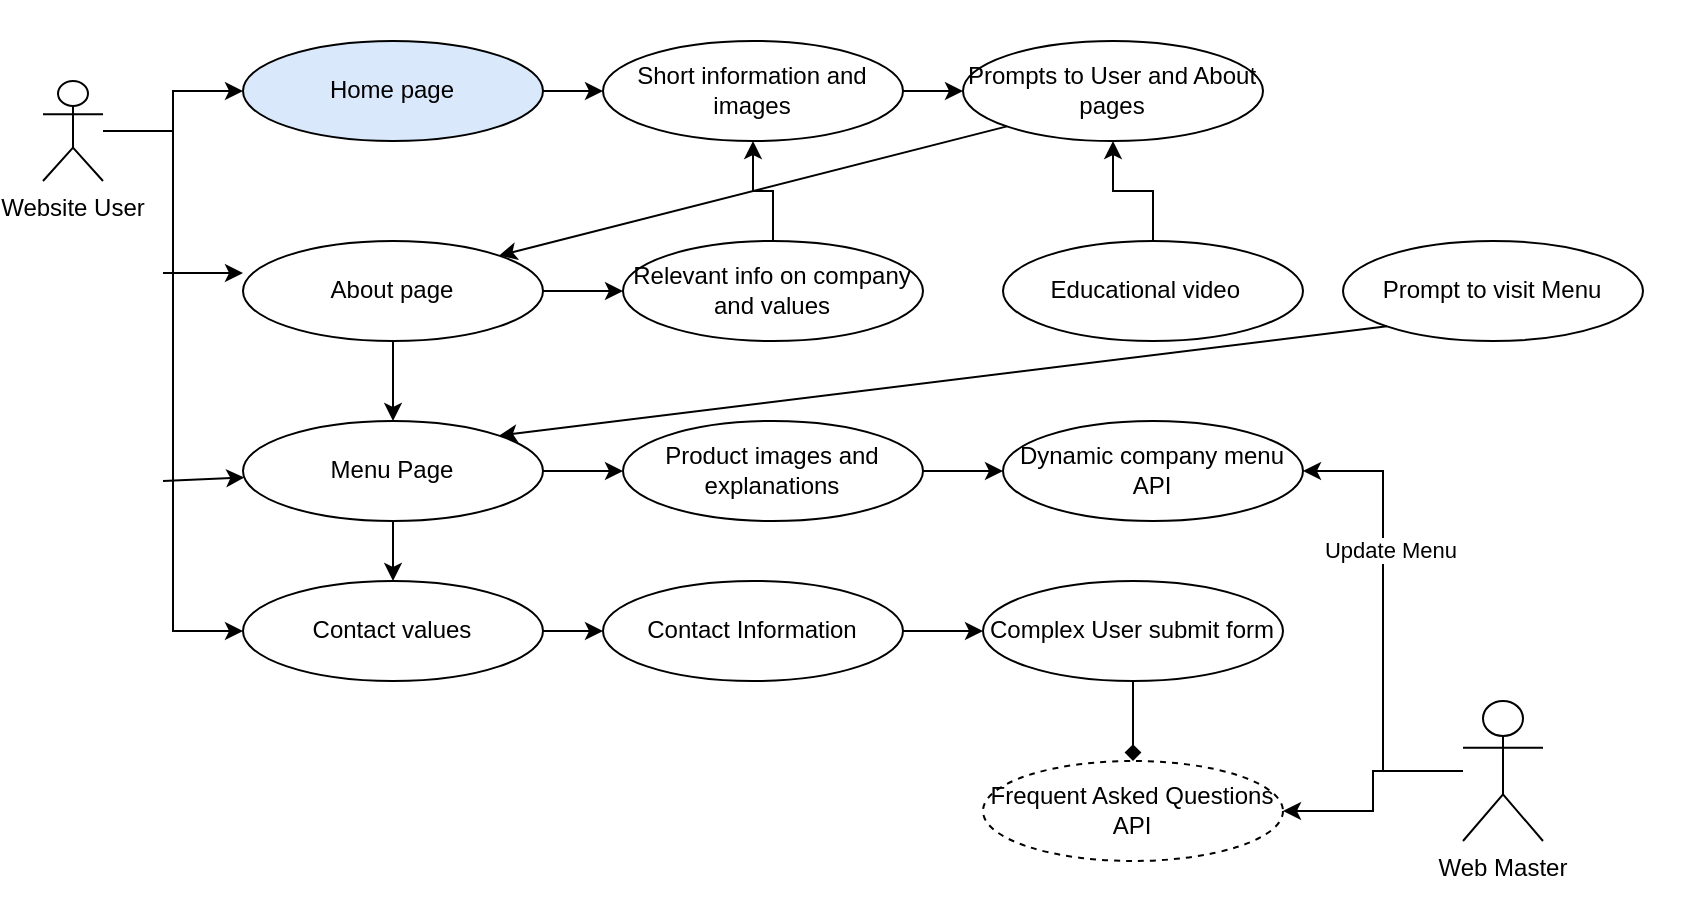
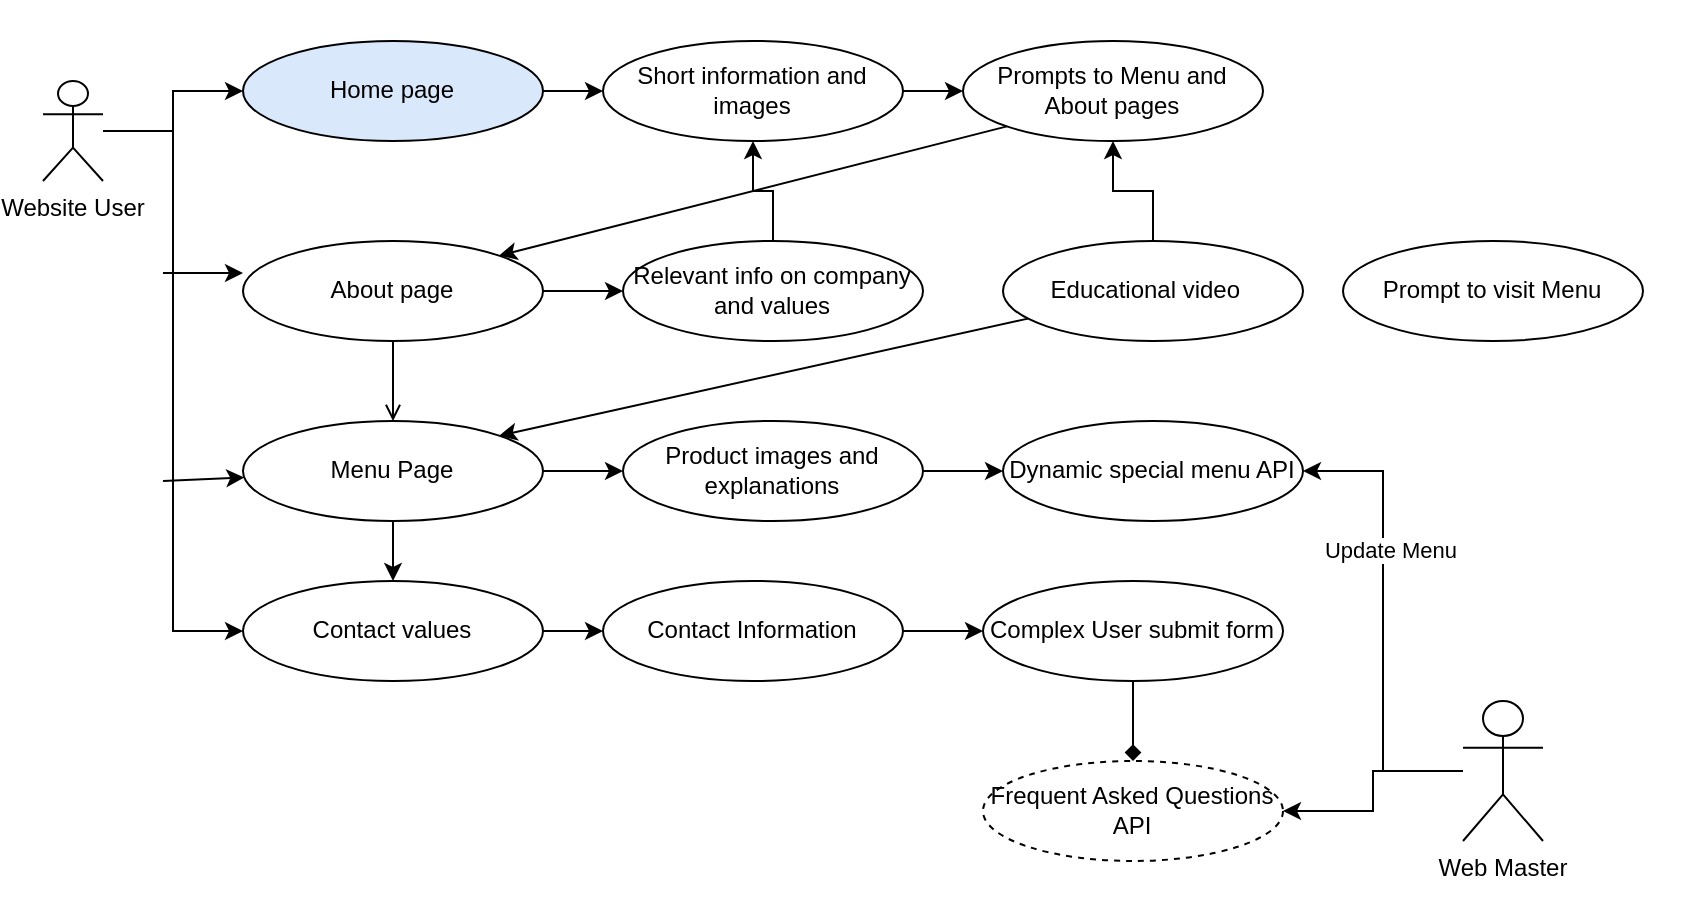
  <mxCell id="0" />
  <mxCell id="1" parent="0" />
  <mxCell id="2" style="edgeStyle=orthogonalEdgeStyle;rounded=0;orthogonalLoop=1;jettySize=auto;html=1;entryX=0;entryY=0.5;entryDx=0;entryDy=0;" edge="1" parent="1" source="4" target="6"><mxGeometry relative="1" as="geometry" /></mxCell>
  <mxCell id="3" style="edgeStyle=orthogonalEdgeStyle;rounded=0;orthogonalLoop=1;jettySize=auto;html=1;entryX=0;entryY=0.5;entryDx=0;entryDy=0;" edge="1" parent="1" source="4" target="27"><mxGeometry relative="1" as="geometry" /></mxCell>
  <mxCell id="4" value="Website User" style="shape=umlActor;verticalLabelPosition=bottom;verticalAlign=top;html=1;outlineConnect=0;" vertex="1" parent="1"><mxGeometry x="20" y="40" width="30" height="50" as="geometry" /></mxCell>
  <mxCell id="5" value="" style="edgeStyle=orthogonalEdgeStyle;rounded=0;orthogonalLoop=1;jettySize=auto;html=1;" edge="1" parent="1" source="6" target="8"><mxGeometry relative="1" as="geometry" /></mxCell>
  <mxCell id="6" value="Home page" style="ellipse;whiteSpace=wrap;html=1;fillColor=#dae8fc;" vertex="1" parent="1"><mxGeometry x="120" y="20" width="150" height="50" as="geometry" /></mxCell>
  <mxCell id="7" value="" style="edgeStyle=orthogonalEdgeStyle;rounded=0;orthogonalLoop=1;jettySize=auto;html=1;" edge="1" parent="1" source="8" target="9"><mxGeometry relative="1" as="geometry" /></mxCell>
  <mxCell id="8" value="Short information and images" style="ellipse;whiteSpace=wrap;html=1;" vertex="1" parent="1"><mxGeometry x="300" y="20" width="150" height="50" as="geometry" /></mxCell>
- <mxCell id="9" value="Prompts to User and About pages" style="ellipse;whiteSpace=wrap;html=1;" vertex="1" parent="1"><mxGeometry x="480" y="20" width="150" height="50" as="geometry" /></mxCell>
+ <mxCell id="9" value="Prompts to Menu and About pages" style="ellipse;whiteSpace=wrap;html=1;" vertex="1" parent="1"><mxGeometry x="480" y="20" width="150" height="50" as="geometry" /></mxCell>
  <mxCell id="10" value="" style="edgeStyle=orthogonalEdgeStyle;rounded=0;orthogonalLoop=1;jettySize=auto;html=1;" edge="1" parent="1" source="12" target="15"><mxGeometry relative="1" as="geometry" /></mxCell>
- <mxCell id="11" value="" style="edgeStyle=orthogonalEdgeStyle;rounded=0;orthogonalLoop=1;jettySize=auto;html=1;startArrow=none;startFill=0;" edge="1" parent="1" source="12" target="21"><mxGeometry relative="1" as="geometry" /></mxCell>
+ <mxCell id="11" value="" style="edgeStyle=orthogonalEdgeStyle;rounded=0;orthogonalLoop=1;jettySize=auto;html=1;startArrow=none;startFill=0;endArrow=open;" edge="1" parent="1" source="12" target="21"><mxGeometry relative="1" as="geometry" /></mxCell>
  <mxCell id="12" value="About page" style="ellipse;whiteSpace=wrap;html=1;" vertex="1" parent="1"><mxGeometry x="120" y="120" width="150" height="50" as="geometry" /></mxCell>
  <mxCell id="13" value="" style="endArrow=none;startArrow=classic;html=1;rounded=0;entryX=0;entryY=1;entryDx=0;entryDy=0;exitX=1;exitY=0;exitDx=0;exitDy=0;endFill=0;" edge="1" parent="1" source="12" target="9"><mxGeometry width="50" height="50" relative="1" as="geometry"><mxPoint x="260" y="140" as="sourcePoint" /><mxPoint x="310" y="90" as="targetPoint" /></mxGeometry></mxCell>
  <mxCell id="14" value="" style="edgeStyle=orthogonalEdgeStyle;rounded=0;orthogonalLoop=1;jettySize=auto;html=1;" edge="1" parent="1" source="15" target="8"><mxGeometry relative="1" as="geometry" /></mxCell>
  <mxCell id="15" value="Relevant info on company and values" style="ellipse;whiteSpace=wrap;html=1;" vertex="1" parent="1"><mxGeometry x="310" y="120" width="150" height="50" as="geometry" /></mxCell>
  <mxCell id="16" value="" style="edgeStyle=orthogonalEdgeStyle;rounded=0;orthogonalLoop=1;jettySize=auto;html=1;" edge="1" parent="1" source="17" target="9"><mxGeometry relative="1" as="geometry" /></mxCell>
  <mxCell id="17" value="Educational video&amp;nbsp;&amp;nbsp;" style="ellipse;whiteSpace=wrap;html=1;" vertex="1" parent="1"><mxGeometry x="500" y="120" width="150" height="50" as="geometry" /></mxCell>
  <mxCell id="18" value="Prompt to visit Menu" style="ellipse;whiteSpace=wrap;html=1;" vertex="1" parent="1"><mxGeometry x="670" y="120" width="150" height="50" as="geometry" /></mxCell>
  <mxCell id="19" value="" style="edgeStyle=orthogonalEdgeStyle;rounded=0;orthogonalLoop=1;jettySize=auto;html=1;" edge="1" parent="1" source="21" target="24"><mxGeometry relative="1" as="geometry" /></mxCell>
  <mxCell id="20" value="" style="edgeStyle=orthogonalEdgeStyle;rounded=0;orthogonalLoop=1;jettySize=auto;html=1;" edge="1" parent="1" source="21" target="27"><mxGeometry relative="1" as="geometry" /></mxCell>
  <mxCell id="21" value="Menu Page" style="ellipse;whiteSpace=wrap;html=1;" vertex="1" parent="1"><mxGeometry x="120" y="210" width="150" height="50" as="geometry" /></mxCell>
- <mxCell id="22" value="" style="endArrow=none;startArrow=classic;html=1;rounded=0;entryX=0;entryY=1;entryDx=0;entryDy=0;exitX=1;exitY=0;exitDx=0;exitDy=0;endFill=0;" edge="1" parent="1" source="21" target="18"><mxGeometry width="50" height="50" relative="1" as="geometry"><mxPoint x="270" y="224" as="sourcePoint" /><mxPoint x="524" y="160" as="targetPoint" /></mxGeometry></mxCell>
+ <mxCell id="22" value="" style="endArrow=none;startArrow=classic;html=1;rounded=0;exitX=1;exitY=0;exitDx=0;exitDy=0;endFill=0;" edge="1" parent="1" source="21" target="17"><mxGeometry width="50" height="50" relative="1" as="geometry"><mxPoint x="270" y="224" as="sourcePoint" /><mxPoint x="524" y="160" as="targetPoint" /></mxGeometry></mxCell>
  <mxCell id="23" value="" style="edgeStyle=orthogonalEdgeStyle;rounded=0;orthogonalLoop=1;jettySize=auto;html=1;" edge="1" parent="1" source="24" target="25"><mxGeometry relative="1" as="geometry" /></mxCell>
  <mxCell id="24" value="Product images and explanations" style="ellipse;whiteSpace=wrap;html=1;" vertex="1" parent="1"><mxGeometry x="310" y="210" width="150" height="50" as="geometry" /></mxCell>
- <mxCell id="25" value="Dynamic company menu API" style="ellipse;whiteSpace=wrap;html=1;" vertex="1" parent="1"><mxGeometry x="500" y="210" width="150" height="50" as="geometry" /></mxCell>
+ <mxCell id="25" value="Dynamic special menu API" style="ellipse;whiteSpace=wrap;html=1;" vertex="1" parent="1"><mxGeometry x="500" y="210" width="150" height="50" as="geometry" /></mxCell>
  <mxCell id="26" value="" style="edgeStyle=orthogonalEdgeStyle;rounded=0;orthogonalLoop=1;jettySize=auto;html=1;" edge="1" parent="1" source="27" target="31"><mxGeometry relative="1" as="geometry" /></mxCell>
  <mxCell id="27" value="Contact values" style="ellipse;whiteSpace=wrap;html=1;" vertex="1" parent="1"><mxGeometry x="120" y="290" width="150" height="50" as="geometry" /></mxCell>
  <mxCell id="28" value="" style="endArrow=classic;html=1;rounded=0;entryX=0;entryY=0.32;entryDx=0;entryDy=0;entryPerimeter=0;" edge="1" parent="1" target="12"><mxGeometry width="50" height="50" relative="1" as="geometry"><mxPoint x="80" y="136" as="sourcePoint" /><mxPoint x="140" y="90" as="targetPoint" /></mxGeometry></mxCell>
  <mxCell id="29" value="" style="endArrow=classic;html=1;rounded=0;" edge="1" parent="1" target="21"><mxGeometry width="50" height="50" relative="1" as="geometry"><mxPoint x="80" y="240" as="sourcePoint" /><mxPoint x="130" y="190" as="targetPoint" /></mxGeometry></mxCell>
  <mxCell id="30" value="" style="edgeStyle=orthogonalEdgeStyle;rounded=0;orthogonalLoop=1;jettySize=auto;html=1;" edge="1" parent="1" source="31" target="33"><mxGeometry relative="1" as="geometry" /></mxCell>
  <mxCell id="31" value="Contact Information" style="ellipse;whiteSpace=wrap;html=1;" vertex="1" parent="1"><mxGeometry x="300" y="290" width="150" height="50" as="geometry" /></mxCell>
  <mxCell id="32" value="" style="edgeStyle=orthogonalEdgeStyle;rounded=0;orthogonalLoop=1;jettySize=auto;html=1;endArrow=diamond;" edge="1" parent="1" source="33" target="34"><mxGeometry relative="1" as="geometry" /></mxCell>
  <mxCell id="33" value="Complex User submit form" style="ellipse;whiteSpace=wrap;html=1;" vertex="1" parent="1"><mxGeometry x="490" y="290" width="150" height="50" as="geometry" /></mxCell>
  <mxCell id="34" value="Frequent Asked Questions API" style="ellipse;whiteSpace=wrap;html=1;dashed=1;" vertex="1" parent="1"><mxGeometry x="490" y="380" width="150" height="50" as="geometry" /></mxCell>
  <mxCell id="35" style="edgeStyle=orthogonalEdgeStyle;rounded=0;orthogonalLoop=1;jettySize=auto;html=1;entryX=1;entryY=0.5;entryDx=0;entryDy=0;" edge="1" parent="1" source="38" target="34"><mxGeometry relative="1" as="geometry" /></mxCell>
  <mxCell id="36" style="edgeStyle=orthogonalEdgeStyle;rounded=0;orthogonalLoop=1;jettySize=auto;html=1;entryX=1;entryY=0.5;entryDx=0;entryDy=0;" edge="1" parent="1" source="38" target="25"><mxGeometry relative="1" as="geometry" /></mxCell>
  <mxCell id="37" value="Update Menu" style="edgeLabel;html=1;align=center;verticalAlign=middle;resizable=0;points=[];" vertex="1" connectable="0" parent="36"><mxGeometry x="0.317" y="-3" relative="1" as="geometry"><mxPoint as="offset" /></mxGeometry></mxCell>
  <mxCell id="38" value="Web Master" style="shape=umlActor;verticalLabelPosition=bottom;verticalAlign=top;html=1;outlineConnect=0;" vertex="1" parent="1"><mxGeometry x="730" y="350" width="40" height="70" as="geometry" /></mxCell>
